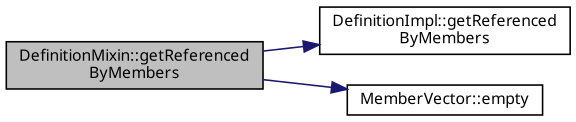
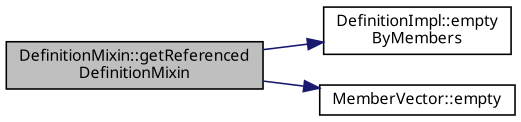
  digraph {
    fontname="Noto Sans"
    rankdir=LR
    node [color=black fillcolor=white fontname="Noto Sans" fontsize=10 shape=record style=filled]
    edge [color=midnightblue fontname="Noto Sans" fontsize=10 labelfontname=Helvetica labelfontsize=10 style=solid]
-   n1 [fillcolor=grey75 fontcolor=black height=0.2 label="DefinitionMixin::getReferenced\lByMembers" width=0.4]
-   n2 [height=0.2 label="DefinitionImpl::getReferenced\lByMembers" width=0.4]
+   n1 [fillcolor=grey75 fontcolor=black height=0.2 label="DefinitionMixin::getReferenced\lDefinitionMixin" width=0.4]
+   n2 [height=0.2 label="DefinitionImpl::empty\lByMembers" width=0.4]
    n3 [height=0.2 label="MemberVector::empty" width=0.4]
    n1 -> n2
    n1 -> n3
  }
